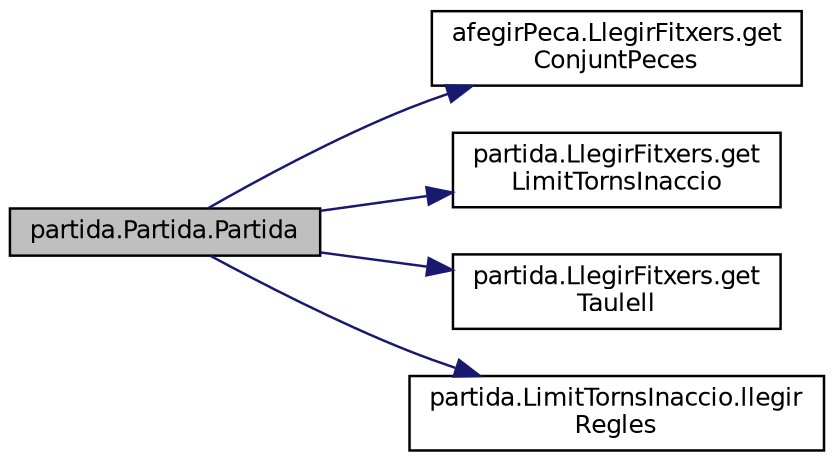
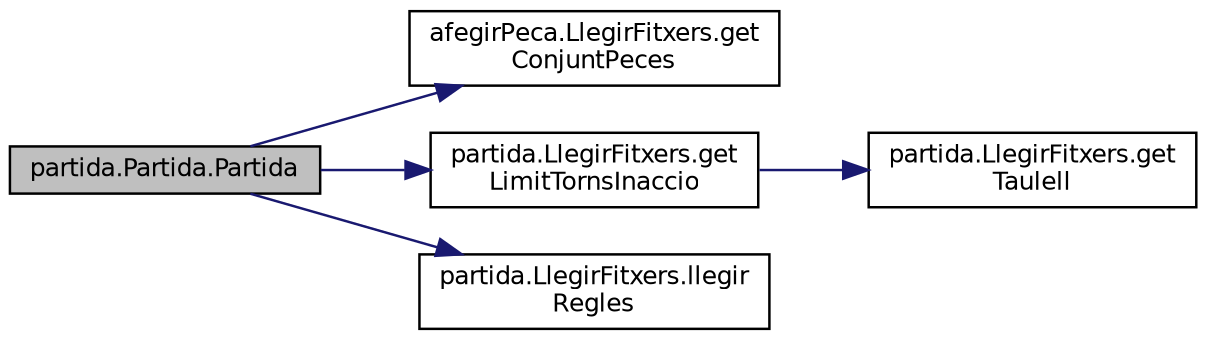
  digraph {
    rankdir=LR
    node [color=black fillcolor=white fontname=Helvetica fontsize=10 shape=record style=filled]
    edge [color=midnightblue fontname=Helvetica fontsize=10 labelfontname=Helvetica labelfontsize=10 style=solid]
    n1 [fillcolor=grey75 fontcolor=black height=0.2 label="partida.Partida.Partida" width=0.4]
    n2 [height=0.2 label="afegirPeca.LlegirFitxers.get\lConjuntPeces" width=0.4]
    n3 [height=0.2 label="partida.LlegirFitxers.get\lLimitTornsInaccio" width=0.4]
    n4 [height=0.2 label="partida.LlegirFitxers.get\lTaulell" width=0.4]
-   n5 [height=0.2 label="partida.LimitTornsInaccio.llegir\lRegles" width=0.4]
+   n5 [height=0.2 label="partida.LlegirFitxers.llegir\lRegles" width=0.4]
    n1 -> n2
    n1 -> n3
-   n1 -> n4
+   n3 -> n4
    n1 -> n5
  }
